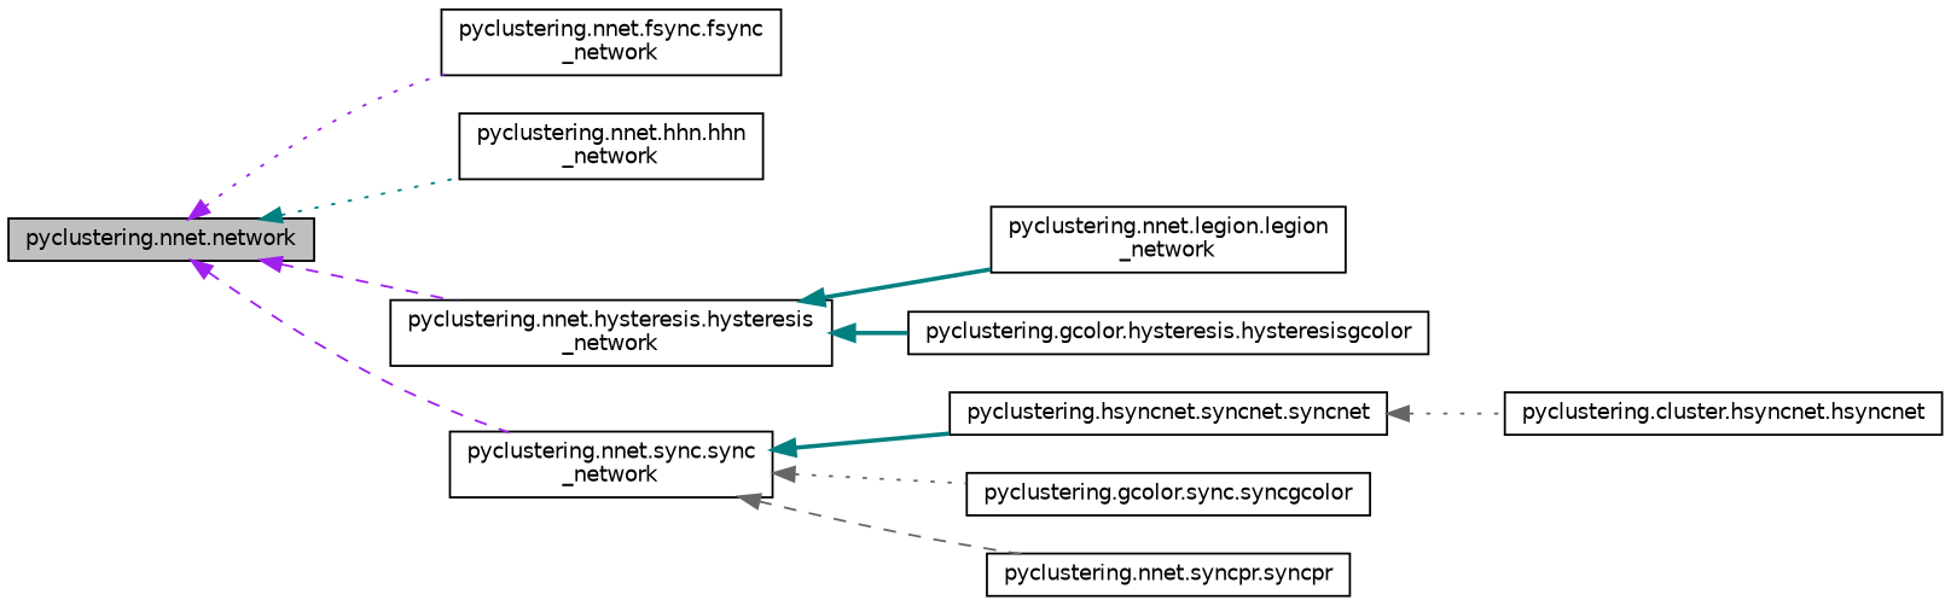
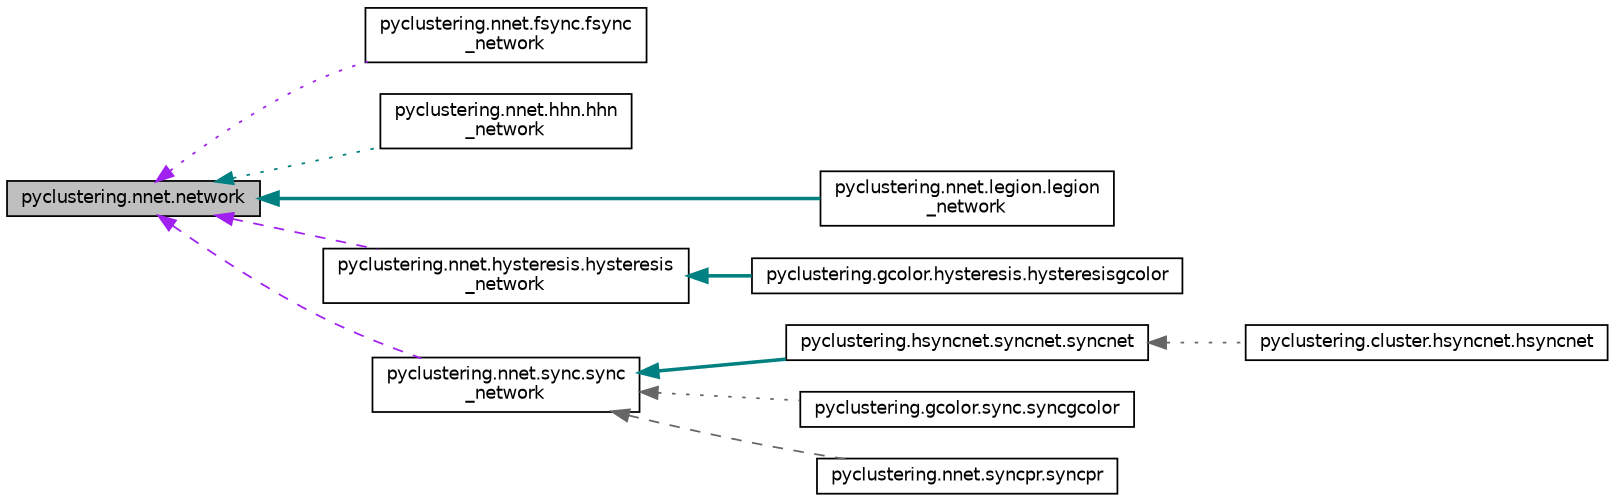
  digraph {
    rankdir=LR
    node [color=black fillcolor=white fontname=Helvetica fontsize=10 shape=record style=filled]
    edge [color=teal dir=back fontname=Helvetica fontsize=10 labelfontname=Helvetica labelfontsize=10 style=dotted]
    n1 [fillcolor=grey75 fontcolor=black height=0.2 label="pyclustering.nnet.network" width=0.4]
    n2 [height=0.2 label="pyclustering.nnet.fsync.fsync\l_network" width=0.4]
    n3 [height=0.2 label="pyclustering.nnet.hhn.hhn\l_network" width=0.4]
    n4 [height=0.2 label="pyclustering.nnet.hysteresis.hysteresis\l_network" width=0.4]
    n5 [height=0.2 label="pyclustering.nnet.legion.legion\l_network" width=0.4]
    n6 [height=0.2 label="pyclustering.nnet.sync.sync\l_network" width=0.4]
    n7 [height=0.2 label="pyclustering.gcolor.hysteresis.hysteresisgcolor" width=0.4]
    n8 [height=0.2 label="pyclustering.hsyncnet.syncnet.syncnet" width=0.4]
    n9 [height=0.2 label="pyclustering.gcolor.sync.syncgcolor" width=0.4]
    n10 [height=0.2 label="pyclustering.nnet.syncpr.syncpr" width=0.4]
    n11 [height=0.2 label="pyclustering.cluster.hsyncnet.hsyncnet" width=0.4]
    n1 -> n2 [color=purple]
    n1 -> n3
    n1 -> n4 [color=purple style=dashed]
-   n4 -> n5 [style=bold]
+   n1 -> n5 [style=bold]
    n1 -> n6 [color=purple style=dashed]
    n4 -> n7 [style=bold]
    n6 -> n8 [style=bold]
    n6 -> n9 [color=gray40]
    n6 -> n10 [color=gray40 style=dashed]
    n8 -> n11 [color=gray40]
  }
